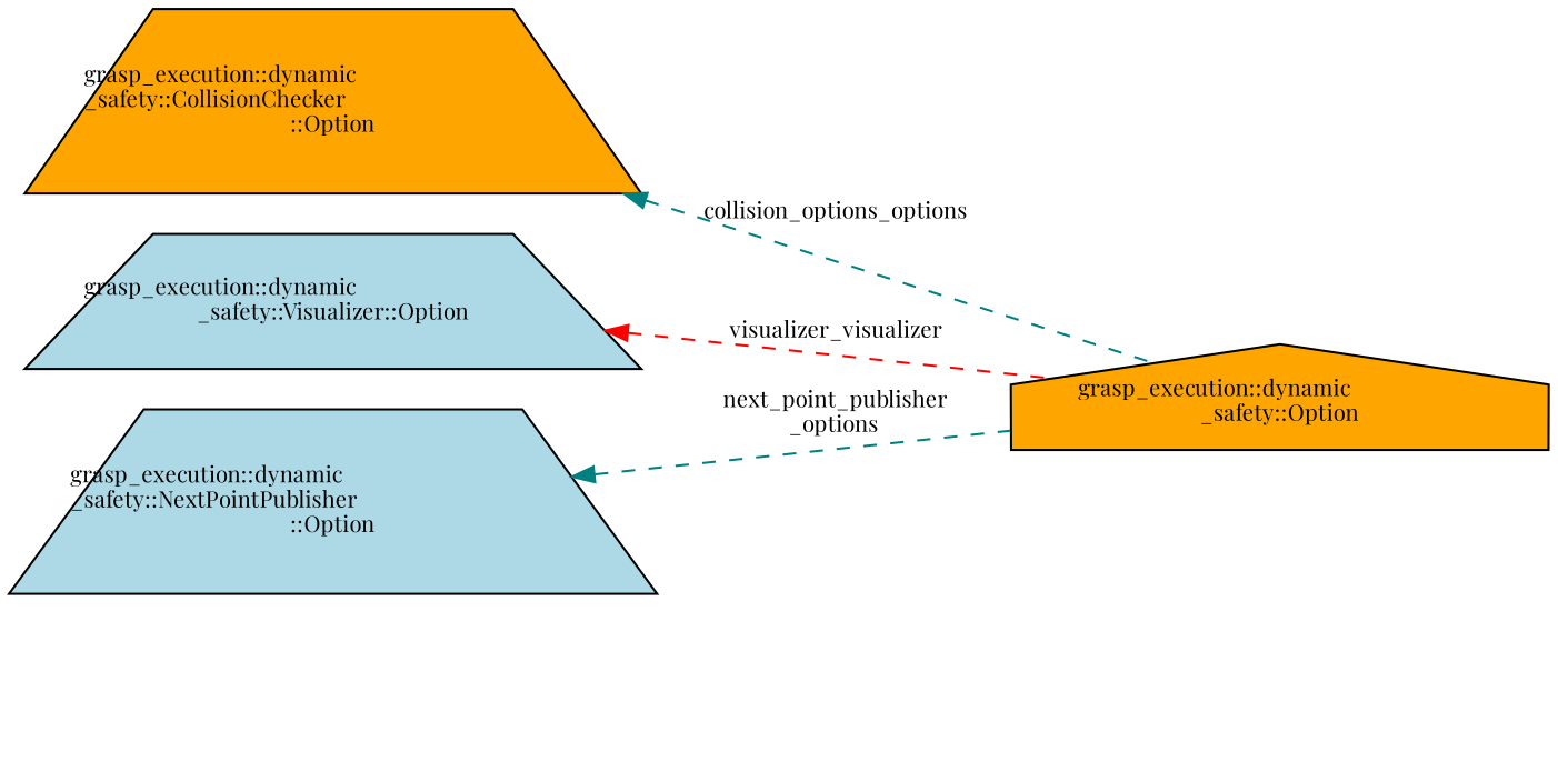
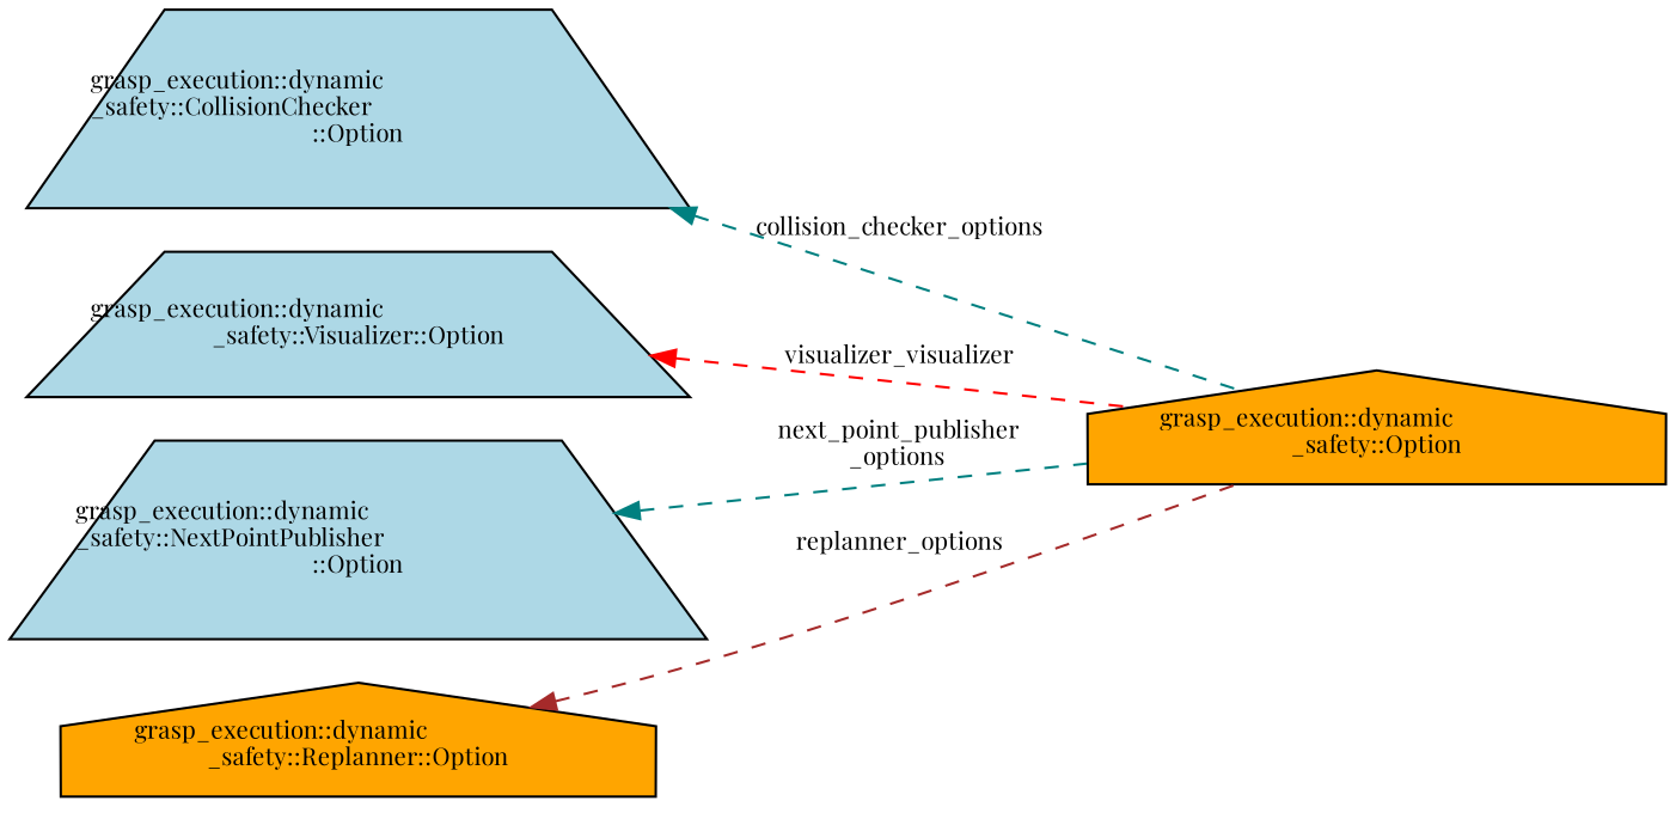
  digraph {
    fontname="Playfair Display"
    rankdir=LR
    node [color=black fillcolor=lightblue fontname="Playfair Display" fontsize=10 shape=trapezium style=filled]
    edge [color=teal dir=back fontname="Playfair Display" fontsize=10 labelfontname=Helvetica labelfontsize=10 style=dashed]
    n1 [fillcolor=orange fontcolor=black height=0.2 label="grasp_execution::dynamic\l_safety::Option" shape=house width=0.4]
-   n2 [fillcolor=orange height=0.2 label="grasp_execution::dynamic\l_safety::CollisionChecker\l::Option" width=0.4]
+   n2 [height=0.2 label="grasp_execution::dynamic\l_safety::CollisionChecker\l::Option" width=0.4]
    n3 [height=0.2 label="grasp_execution::dynamic\l_safety::Visualizer::Option" width=0.4]
    n4 [height=0.2 label="grasp_execution::dynamic\l_safety::NextPointPublisher\l::Option" width=0.4]
-   n2 -> n1 [label=" collision_options_options"]
+   n5 [fillcolor=orange height=0.2 label="grasp_execution::dynamic\l_safety::Replanner::Option" shape=house width=0.4]
+   n2 -> n1 [label=" collision_checker_options"]
    n3 -> n1 [color=red label=" visualizer_visualizer"]
    n4 -> n1 [label=" next_point_publisher\l_options"]
+   n5 -> n1 [color=brown label=" replanner_options"]
  }
